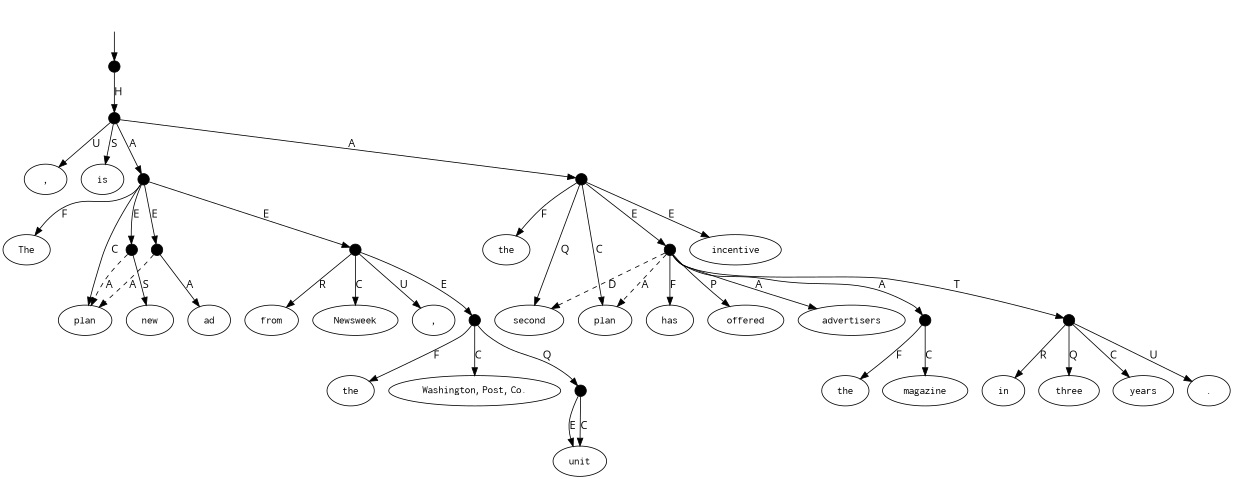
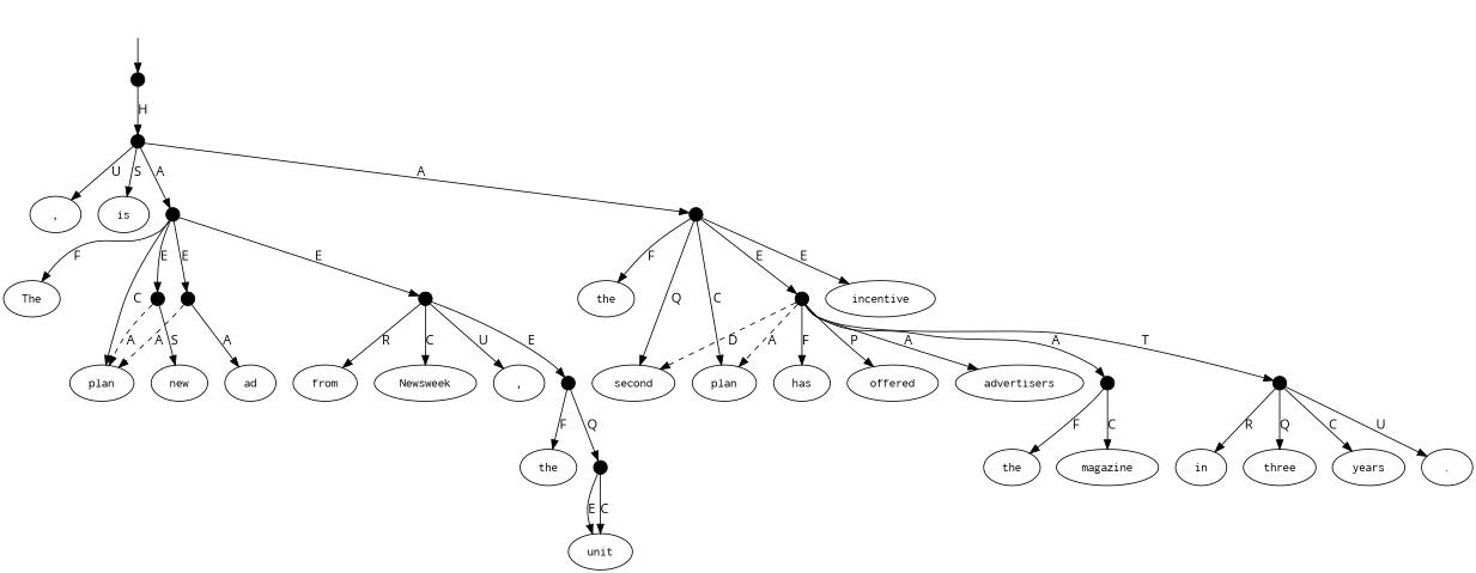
  digraph {
    fontname="Open Sans"
    node [fontname="Open Sans"]
    edge [fontname="Open Sans"]
    top [style=invis]
    28 [shape=point width=0.2]
    29 [shape=point width=0.2]
    n4 [label=<<table align="center" border="0" cellspacing="0"><tr><td colspan="2"><font face="Courier">,</font></td></tr></table>>]
    n5 [label=<<table align="center" border="0" cellspacing="0"><tr><td colspan="2"><font face="Courier">is</font></td></tr></table>>]
    27 [shape=point width=0.2]
    35 [shape=point width=0.2]
    n8 [label=<<table align="center" border="0" cellspacing="0"><tr><td colspan="2"><font face="Courier">The</font></td></tr></table>>]
    n9 [label=<<table align="center" border="0" cellspacing="0"><tr><td colspan="2"><font face="Courier">new</font></td></tr></table>>]
    n10 [label=<<table align="center" border="0" cellspacing="0"><tr><td colspan="2"><font face="Courier">ad</font></td></tr></table>>]
    n11 [label=<<table align="center" border="0" cellspacing="0"><tr><td colspan="2"><font face="Courier">plan</font></td></tr></table>>]
    n12 [label=<<table align="center" border="0" cellspacing="0"><tr><td colspan="2"><font face="Courier">from</font></td></tr></table>>]
    n13 [label=<<table align="center" border="0" cellspacing="0"><tr><td colspan="2"><font face="Courier">Newsweek</font></td></tr></table>>]
    n14 [label=<<table align="center" border="0" cellspacing="0"><tr><td colspan="2"><font face="Courier">,</font></td></tr></table>>]
    n15 [label=<<table align="center" border="0" cellspacing="0"><tr><td colspan="2"><font face="Courier">unit</font></td></tr></table>>]
    n16 [label=<<table align="center" border="0" cellspacing="0"><tr><td colspan="2"><font face="Courier">the</font></td></tr></table>>]
-   n17 [label=<<table align="center" border="0" cellspacing="0"><tr><td colspan="2"><font face="Courier">Washington</font>,&nbsp;<font face="Courier">Post</font>,&nbsp;<font face="Courier">Co.</font></td></tr></table>>]
    n18 [label=<<table align="center" border="0" cellspacing="0"><tr><td colspan="2"><font face="Courier">the</font></td></tr></table>>]
    n19 [label=<<table align="center" border="0" cellspacing="0"><tr><td colspan="2"><font face="Courier">second</font></td></tr></table>>]
    n20 [label=<<table align="center" border="0" cellspacing="0"><tr><td colspan="2"><font face="Courier">incentive</font></td></tr></table>>]
    n21 [label=<<table align="center" border="0" cellspacing="0"><tr><td colspan="2"><font face="Courier">plan</font></td></tr></table>>]
    n22 [label=<<table align="center" border="0" cellspacing="0"><tr><td colspan="2"><font face="Courier">the</font></td></tr></table>>]
    n23 [label=<<table align="center" border="0" cellspacing="0"><tr><td colspan="2"><font face="Courier">magazine</font></td></tr></table>>]
    n24 [label=<<table align="center" border="0" cellspacing="0"><tr><td colspan="2"><font face="Courier">has</font></td></tr></table>>]
    n25 [label=<<table align="center" border="0" cellspacing="0"><tr><td colspan="2"><font face="Courier">offered</font></td></tr></table>>]
    n26 [label=<<table align="center" border="0" cellspacing="0"><tr><td colspan="2"><font face="Courier">advertisers</font></td></tr></table>>]
    n27 [label=<<table align="center" border="0" cellspacing="0"><tr><td colspan="2"><font face="Courier">in</font></td></tr></table>>]
    n28 [label=<<table align="center" border="0" cellspacing="0"><tr><td colspan="2"><font face="Courier">three</font></td></tr></table>>]
    n29 [label=<<table align="center" border="0" cellspacing="0"><tr><td colspan="2"><font face="Courier">years</font></td></tr></table>>]
    n30 [label=<<table align="center" border="0" cellspacing="0"><tr><td colspan="2"><font face="Courier">.</font></td></tr></table>>]
    30 [shape=point width=0.2]
    31 [shape=point width=0.2]
    32 [shape=point width=0.2]
    34 [shape=point width=0.2]
    37 [shape=point width=0.2]
    33 [shape=point width=0.2]
    36 [shape=point width=0.2]
    38 [shape=point width=0.2]
    top -> 28
    28 -> 29 [label=H]
    29 -> n4 [label=U]
    29 -> n5 [label=S]
    29 -> 27 [label=A]
    29 -> 35 [label=A]
    27 -> n8 [label=F]
    27 -> n11 [label=C]
    27 -> 30 [label=E]
    27 -> 31 [label=E]
    27 -> 32 [label=E]
    35 -> n18 [label=F]
    35 -> n19 [label=Q]
    35 -> n20 [label=E]
    35 -> n21 [label=C]
    35 -> 37 [label=E]
    30 -> n9 [label=S]
    30 -> n11 [label=A style=dashed]
    31 -> n10 [label=A]
    31 -> n11 [label=A style=dashed]
    32 -> n12 [label=R]
    32 -> n13 [label=C]
    32 -> n14 [label=U]
    32 -> 34 [label=E]
    34 -> n16 [label=F]
-   34 -> n17 [label=C]
    34 -> 33 [label=Q]
    37 -> n19 [label=D style=dashed]
    37 -> n21 [label=A style=dashed]
    37 -> n24 [label=F]
    37 -> n25 [label=P]
    37 -> n26 [label=A]
    37 -> 36 [label=A]
    37 -> 38 [label=T]
    33 -> n15 [label=E]
    33 -> n15 [label=C]
    36 -> n22 [label=F]
    36 -> n23 [label=C]
    38 -> n27 [label=R]
    38 -> n28 [label=Q]
    38 -> n29 [label=C]
    38 -> n30 [label=U]
  }
